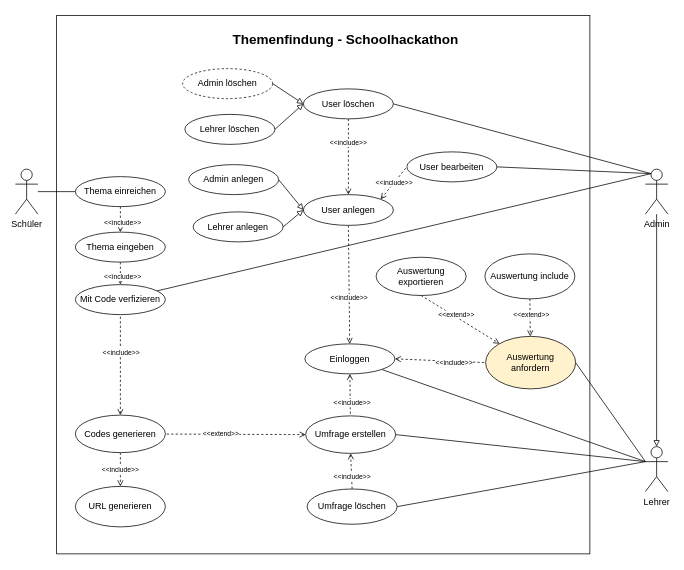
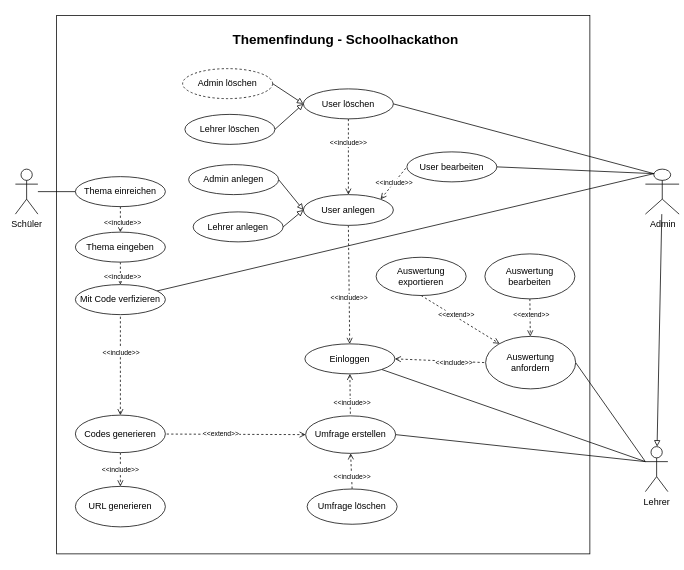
  <mxCell id="0" />
  <mxCell id="1" parent="0" />
  <mxCell id="2" value="" style="rounded=0;whiteSpace=wrap;html=1;" parent="1" vertex="1"><mxGeometry x="75" y="20" width="711" height="718" as="geometry" /></mxCell>
  <mxCell id="3" style="edgeStyle=none;rounded=0;orthogonalLoop=1;jettySize=auto;html=1;exitX=0.5;exitY=1;exitDx=0;exitDy=0;dashed=1;fontSize=9;startArrow=none;startFill=0;endArrow=open;endFill=0;" parent="1" source="5" target="31" edge="1"><mxGeometry relative="1" as="geometry" /></mxCell>
  <mxCell id="4" value="&amp;lt;&amp;lt;extend&amp;gt;&amp;gt;" style="edgeLabel;html=1;align=center;verticalAlign=middle;resizable=0;points=[];fontSize=9;" parent="3" vertex="1" connectable="0"><mxGeometry x="0.23" y="1" relative="1" as="geometry"><mxPoint y="-10" as="offset" /></mxGeometry></mxCell>
- <mxCell id="5" value="&lt;div&gt;Auswertung include&lt;/div&gt;" style="ellipse;whiteSpace=wrap;html=1;" parent="1" vertex="1"><mxGeometry x="646" y="338" width="120" height="60" as="geometry" /></mxCell>
+ <mxCell id="5" value="&lt;div&gt;Auswertung bearbeiten&lt;/div&gt;" style="ellipse;whiteSpace=wrap;html=1;" parent="1" vertex="1"><mxGeometry x="646" y="338" width="120" height="60" as="geometry" /></mxCell>
  <mxCell id="6" style="edgeStyle=none;rounded=0;orthogonalLoop=1;jettySize=auto;html=1;exitX=0;exitY=0.5;exitDx=0;exitDy=0;dashed=1;fontSize=9;startArrow=open;startFill=0;endArrow=none;endFill=0;" parent="1" source="10" target="30" edge="1"><mxGeometry relative="1" as="geometry" /></mxCell>
  <mxCell id="7" value="&amp;lt;&amp;lt;extend&amp;gt;&amp;gt;" style="edgeLabel;html=1;align=center;verticalAlign=middle;resizable=0;points=[];fontSize=9;" parent="6" vertex="1" connectable="0"><mxGeometry x="0.224" y="-1" relative="1" as="geometry"><mxPoint as="offset" /></mxGeometry></mxCell>
  <mxCell id="8" style="edgeStyle=none;rounded=0;orthogonalLoop=1;jettySize=auto;html=1;exitX=0.5;exitY=1;exitDx=0;exitDy=0;entryX=0.5;entryY=0;entryDx=0;entryDy=0;fontSize=9;startArrow=open;startFill=0;endArrow=none;endFill=0;dashed=1;" parent="1" source="10" target="35" edge="1"><mxGeometry relative="1" as="geometry" /></mxCell>
  <mxCell id="9" value="&amp;lt;&amp;lt;include&amp;gt;&amp;gt;" style="edgeLabel;html=1;align=center;verticalAlign=middle;resizable=0;points=[];fontSize=9;" parent="8" vertex="1" connectable="0"><mxGeometry x="0.284" relative="1" as="geometry"><mxPoint as="offset" /></mxGeometry></mxCell>
  <mxCell id="10" value="Umfrage erstellen" style="ellipse;whiteSpace=wrap;html=1;" parent="1" vertex="1"><mxGeometry x="407" y="554" width="120" height="50" as="geometry" /></mxCell>
  <mxCell id="11" value="Schüler" style="shape=umlActor;verticalLabelPosition=bottom;verticalAlign=top;html=1;outlineConnect=0;" parent="1" vertex="1"><mxGeometry x="20" y="225" width="30" height="60" as="geometry" /></mxCell>
  <mxCell id="12" style="rounded=0;orthogonalLoop=1;jettySize=auto;html=1;exitX=0;exitY=0.333;exitDx=0;exitDy=0;exitPerimeter=0;entryX=1;entryY=1;entryDx=0;entryDy=0;fontSize=9;endArrow=none;endFill=0;" parent="1" source="16" target="26" edge="1"><mxGeometry relative="1" as="geometry" /></mxCell>
  <mxCell id="13" style="edgeStyle=none;rounded=0;orthogonalLoop=1;jettySize=auto;html=1;exitX=0;exitY=0.333;exitDx=0;exitDy=0;exitPerimeter=0;entryX=1;entryY=0.5;entryDx=0;entryDy=0;fontSize=9;startArrow=none;startFill=0;endArrow=none;endFill=0;" parent="1" source="16" target="10" edge="1"><mxGeometry relative="1" as="geometry" /></mxCell>
  <mxCell id="14" style="edgeStyle=none;rounded=0;orthogonalLoop=1;jettySize=auto;html=1;exitX=0;exitY=0.333;exitDx=0;exitDy=0;exitPerimeter=0;entryX=1;entryY=0.5;entryDx=0;entryDy=0;fontSize=9;startArrow=none;startFill=0;endArrow=none;endFill=0;" parent="1" source="16" target="31" edge="1"><mxGeometry relative="1" as="geometry" /></mxCell>
- <mxCell id="15" style="edgeStyle=none;rounded=0;orthogonalLoop=1;jettySize=auto;html=1;exitX=0;exitY=0.333;exitDx=0;exitDy=0;exitPerimeter=0;entryX=1;entryY=0.5;entryDx=0;entryDy=0;fontSize=9;startArrow=none;startFill=0;endArrow=none;endFill=0;" parent="1" source="16" target="35" edge="1"><mxGeometry relative="1" as="geometry" /></mxCell>
  <mxCell id="16" value="Lehrer" style="shape=umlActor;verticalLabelPosition=bottom;verticalAlign=top;html=1;outlineConnect=0;" parent="1" vertex="1"><mxGeometry x="860" y="595" width="30" height="60" as="geometry" /></mxCell>
  <mxCell id="17" style="edgeStyle=none;rounded=0;orthogonalLoop=1;jettySize=auto;html=1;fontSize=9;startArrow=none;startFill=0;endArrow=block;endFill=0;" parent="1" source="21" target="16" edge="1"><mxGeometry relative="1" as="geometry" /></mxCell>
  <mxCell id="18" style="edgeStyle=none;rounded=0;orthogonalLoop=1;jettySize=auto;html=1;exitX=0.25;exitY=0.1;exitDx=0;exitDy=0;exitPerimeter=0;fontSize=9;startArrow=none;startFill=0;endArrow=none;endFill=0;" parent="1" source="21" target="44" edge="1"><mxGeometry relative="1" as="geometry" /></mxCell>
  <mxCell id="19" style="edgeStyle=none;rounded=0;orthogonalLoop=1;jettySize=auto;html=1;exitX=0.25;exitY=0.1;exitDx=0;exitDy=0;exitPerimeter=0;entryX=1;entryY=0.5;entryDx=0;entryDy=0;fontSize=9;startArrow=none;startFill=0;endArrow=none;endFill=0;" parent="1" source="21" target="43" edge="1"><mxGeometry relative="1" as="geometry" /></mxCell>
  <mxCell id="20" style="edgeStyle=none;rounded=0;orthogonalLoop=1;jettySize=auto;html=1;exitX=0.25;exitY=0.1;exitDx=0;exitDy=0;exitPerimeter=0;entryX=1;entryY=0.5;entryDx=0;entryDy=0;fontSize=9;startArrow=none;startFill=0;endArrow=none;endFill=0;" parent="1" source="21" target="60" edge="1"><mxGeometry relative="1" as="geometry" /></mxCell>
- <mxCell id="21" value="Admin" style="shape=umlActor;verticalLabelPosition=bottom;verticalAlign=top;html=1;outlineConnect=0;" parent="1" vertex="1"><mxGeometry x="860" y="225" width="30" height="60" as="geometry" /></mxCell>
+ <mxCell id="21" value="Admin" style="shape=umlActor;verticalLabelPosition=bottom;verticalAlign=top;html=1;outlineConnect=0;" parent="1" vertex="1"><mxGeometry x="860" y="225" width="45" height="60" as="geometry" /></mxCell>
  <mxCell id="22" style="edgeStyle=none;rounded=0;orthogonalLoop=1;jettySize=auto;html=1;exitX=0.5;exitY=1;exitDx=0;exitDy=0;fontSize=9;endArrow=none;endFill=0;dashed=1;startArrow=open;startFill=0;" parent="1" source="26" target="10" edge="1"><mxGeometry relative="1" as="geometry" /></mxCell>
  <mxCell id="23" value="&amp;lt;&amp;lt;include&amp;gt;&amp;gt;" style="edgeLabel;html=1;align=center;verticalAlign=middle;resizable=0;points=[];fontSize=9;" parent="22" vertex="1" connectable="0"><mxGeometry x="0.38" y="2" relative="1" as="geometry"><mxPoint as="offset" /></mxGeometry></mxCell>
  <mxCell id="24" style="edgeStyle=none;rounded=0;orthogonalLoop=1;jettySize=auto;html=1;exitX=1;exitY=0.5;exitDx=0;exitDy=0;entryX=0;entryY=0.5;entryDx=0;entryDy=0;fontSize=9;startArrow=open;startFill=0;endArrow=none;endFill=0;dashed=1;" parent="1" source="26" target="31" edge="1"><mxGeometry relative="1" as="geometry" /></mxCell>
  <mxCell id="25" value="&amp;lt;&amp;lt;include&amp;gt;&amp;gt;" style="edgeLabel;html=1;align=center;verticalAlign=middle;resizable=0;points=[];fontSize=9;" parent="24" vertex="1" connectable="0"><mxGeometry x="0.287" y="-1" relative="1" as="geometry"><mxPoint x="1" as="offset" /></mxGeometry></mxCell>
  <mxCell id="26" value="Einloggen" style="ellipse;whiteSpace=wrap;html=1;" parent="1" vertex="1"><mxGeometry x="406" y="458" width="120" height="40" as="geometry" /></mxCell>
  <mxCell id="27" style="edgeStyle=none;rounded=0;orthogonalLoop=1;jettySize=auto;html=1;entryX=0.5;entryY=1;entryDx=0;entryDy=0;fontSize=9;startArrow=open;startFill=0;endArrow=none;endFill=0;dashed=1;" parent="1" source="30" target="44" edge="1"><mxGeometry relative="1" as="geometry" /></mxCell>
  <mxCell id="28" value="&lt;font style=&quot;font-size: 9px&quot;&gt;&amp;lt;&amp;lt;include&amp;gt;&amp;gt;&lt;/font&gt;" style="edgeLabel;html=1;align=center;verticalAlign=middle;resizable=0;points=[];" parent="27" vertex="1" connectable="0"><mxGeometry x="0.263" relative="1" as="geometry"><mxPoint as="offset" /></mxGeometry></mxCell>
  <mxCell id="29" value="&amp;lt;&amp;lt;include&amp;gt;&amp;gt;" style="edgeStyle=none;rounded=0;orthogonalLoop=1;jettySize=auto;html=1;exitX=0.5;exitY=1;exitDx=0;exitDy=0;fontSize=9;startArrow=none;startFill=0;endArrow=open;endFill=0;dashed=1;" parent="1" source="30" target="61" edge="1"><mxGeometry relative="1" as="geometry" /></mxCell>
  <mxCell id="30" value="Codes generieren" style="ellipse;whiteSpace=wrap;html=1;" parent="1" vertex="1"><mxGeometry x="100" y="553" width="120" height="50" as="geometry" /></mxCell>
- <mxCell id="31" value="Auswertung anfordern" style="ellipse;whiteSpace=wrap;html=1;fillColor=#fff2cc;" parent="1" vertex="1"><mxGeometry x="647" y="448" width="120" height="70" as="geometry" /></mxCell>
+ <mxCell id="31" value="Auswertung anfordern" style="ellipse;whiteSpace=wrap;html=1;" parent="1" vertex="1"><mxGeometry x="647" y="448" width="120" height="70" as="geometry" /></mxCell>
  <mxCell id="32" style="edgeStyle=none;rounded=0;orthogonalLoop=1;jettySize=auto;html=1;exitX=0.5;exitY=1;exitDx=0;exitDy=0;dashed=1;fontSize=9;startArrow=none;startFill=0;endArrow=open;endFill=0;" parent="1" source="34" target="31" edge="1"><mxGeometry relative="1" as="geometry" /></mxCell>
  <mxCell id="33" value="&amp;lt;&amp;lt;extend&amp;gt;&amp;gt;" style="edgeLabel;html=1;align=center;verticalAlign=middle;resizable=0;points=[];fontSize=9;" parent="32" vertex="1" connectable="0"><mxGeometry x="-0.412" relative="1" as="geometry"><mxPoint x="16" y="6" as="offset" /></mxGeometry></mxCell>
  <mxCell id="34" value="&lt;div&gt;Auswertung exportieren&lt;/div&gt;" style="ellipse;whiteSpace=wrap;html=1;" parent="1" vertex="1"><mxGeometry x="501" y="342.5" width="120" height="51" as="geometry" /></mxCell>
  <mxCell id="35" value="Umfrage löschen" style="ellipse;whiteSpace=wrap;html=1;" parent="1" vertex="1"><mxGeometry x="409" y="651.5" width="120" height="47" as="geometry" /></mxCell>
  <mxCell id="36" style="edgeStyle=none;rounded=0;orthogonalLoop=1;jettySize=auto;html=1;fontSize=9;startArrow=none;startFill=0;endArrow=open;endFill=0;dashed=1;exitX=0.5;exitY=1;exitDx=0;exitDy=0;" parent="1" source="40" edge="1" target="26"><mxGeometry relative="1" as="geometry"><mxPoint x="500" y="345" as="targetPoint" /></mxGeometry></mxCell>
  <mxCell id="37" value="&amp;lt;&amp;lt;include&amp;gt;&amp;gt;" style="edgeLabel;html=1;align=center;verticalAlign=middle;resizable=0;points=[];fontSize=9;" parent="36" vertex="1" connectable="0"><mxGeometry x="0.21" y="-1" relative="1" as="geometry"><mxPoint as="offset" /></mxGeometry></mxCell>
  <mxCell id="38" value="" style="edgeStyle=none;rounded=0;orthogonalLoop=1;jettySize=auto;html=1;fontSize=18;startArrow=block;startFill=0;endArrow=none;endFill=0;entryX=1;entryY=0.5;entryDx=0;entryDy=0;exitX=0;exitY=0.5;exitDx=0;exitDy=0;" parent="1" target="53" edge="1" source="40"><mxGeometry relative="1" as="geometry"><mxPoint x="371.588" y="245.339" as="sourcePoint" /><mxPoint x="440" y="144" as="targetPoint" /></mxGeometry></mxCell>
  <mxCell id="39" value="&amp;lt;&amp;lt;include&amp;gt;&amp;gt;" style="edgeStyle=none;rounded=0;orthogonalLoop=1;jettySize=auto;html=1;exitX=1;exitY=0;exitDx=0;exitDy=0;entryX=0;entryY=0.5;entryDx=0;entryDy=0;fontSize=9;startArrow=open;startFill=0;endArrow=none;endFill=0;dashed=1;" parent="1" source="40" target="60" edge="1"><mxGeometry relative="1" as="geometry" /></mxCell>
  <mxCell id="40" value="User anlegen" style="ellipse;whiteSpace=wrap;html=1;" parent="1" vertex="1"><mxGeometry x="404" y="259" width="120" height="41" as="geometry" /></mxCell>
  <mxCell id="41" style="edgeStyle=none;rounded=0;orthogonalLoop=1;jettySize=auto;html=1;exitX=0.5;exitY=1;exitDx=0;exitDy=0;entryX=0.5;entryY=0;entryDx=0;entryDy=0;dashed=1;fontSize=9;startArrow=none;startFill=0;endArrow=open;endFill=0;" parent="1" source="43" target="40" edge="1"><mxGeometry relative="1" as="geometry" /></mxCell>
  <mxCell id="42" value="&lt;div&gt;&amp;lt;&amp;lt;include&amp;gt;&amp;gt;&lt;/div&gt;" style="edgeLabel;html=1;align=center;verticalAlign=middle;resizable=0;points=[];fontSize=9;" parent="41" vertex="1" connectable="0"><mxGeometry x="-0.393" y="-1" relative="1" as="geometry"><mxPoint as="offset" /></mxGeometry></mxCell>
  <mxCell id="43" value="User löschen" style="ellipse;whiteSpace=wrap;html=1;" parent="1" vertex="1"><mxGeometry x="404" y="118" width="120" height="40" as="geometry" /></mxCell>
  <mxCell id="44" value="Mit Code verfizieren" style="ellipse;whiteSpace=wrap;html=1;" parent="1" vertex="1"><mxGeometry x="100" y="379" width="120" height="40" as="geometry" /></mxCell>
  <mxCell id="45" style="edgeStyle=none;rounded=0;orthogonalLoop=1;jettySize=auto;html=1;exitX=0.5;exitY=1;exitDx=0;exitDy=0;fontSize=9;startArrow=none;startFill=0;endArrow=open;endFill=0;dashed=1;" parent="1" source="47" target="44" edge="1"><mxGeometry relative="1" as="geometry"><mxPoint x="280" y="329" as="targetPoint" /></mxGeometry></mxCell>
  <mxCell id="46" value="&lt;div&gt;&amp;lt;&amp;lt;include&amp;gt;&amp;gt;&lt;/div&gt;" style="edgeLabel;html=1;align=center;verticalAlign=middle;resizable=0;points=[];fontSize=9;" parent="45" vertex="1" connectable="0"><mxGeometry x="0.243" y="2" relative="1" as="geometry"><mxPoint as="offset" /></mxGeometry></mxCell>
  <mxCell id="47" value="Thema eingeben" style="ellipse;whiteSpace=wrap;html=1;" parent="1" vertex="1"><mxGeometry x="100" y="309" width="120" height="40" as="geometry" /></mxCell>
  <mxCell id="48" style="edgeStyle=none;rounded=0;orthogonalLoop=1;jettySize=auto;html=1;exitX=0;exitY=0.5;exitDx=0;exitDy=0;fontSize=9;startArrow=none;startFill=0;endArrow=none;endFill=0;" parent="1" source="49" target="11" edge="1"><mxGeometry relative="1" as="geometry" /></mxCell>
  <mxCell id="49" value="Thema einreichen" style="ellipse;whiteSpace=wrap;html=1;" parent="1" vertex="1"><mxGeometry x="100" y="235" width="120" height="40" as="geometry" /></mxCell>
  <mxCell id="50" style="edgeStyle=none;rounded=0;orthogonalLoop=1;jettySize=auto;html=1;exitX=0.5;exitY=1;exitDx=0;exitDy=0;fontSize=9;startArrow=none;startFill=0;endArrow=open;endFill=0;dashed=1;entryX=0.5;entryY=0;entryDx=0;entryDy=0;" parent="1" source="49" target="47" edge="1"><mxGeometry relative="1" as="geometry"><mxPoint x="255.144" y="193.282" as="sourcePoint" /><mxPoint x="181" y="321" as="targetPoint" /></mxGeometry></mxCell>
  <mxCell id="51" value="&amp;lt;&amp;lt;include&amp;gt;&amp;gt;" style="edgeLabel;html=1;align=center;verticalAlign=middle;resizable=0;points=[];fontSize=9;" parent="50" vertex="1" connectable="0"><mxGeometry x="0.243" y="2" relative="1" as="geometry"><mxPoint as="offset" /></mxGeometry></mxCell>
  <mxCell id="52" value="&lt;font style=&quot;font-size: 18px&quot;&gt;Themenfindung - Schoolhackathon&lt;br&gt;&lt;/font&gt;" style="text;strokeColor=none;fillColor=none;html=1;fontSize=24;fontStyle=1;verticalAlign=middle;align=center;" parent="1" vertex="1"><mxGeometry x="410" y="31" width="100" height="40" as="geometry" /></mxCell>
  <mxCell id="53" value="Admin anlegen" style="ellipse;whiteSpace=wrap;html=1;" parent="1" vertex="1"><mxGeometry x="251" y="219" width="120" height="40" as="geometry" /></mxCell>
  <mxCell id="54" value="" style="edgeStyle=none;rounded=0;orthogonalLoop=1;jettySize=auto;html=1;fontSize=18;startArrow=block;startFill=0;endArrow=none;endFill=0;entryX=1;entryY=0.5;entryDx=0;entryDy=0;exitX=0;exitY=0.5;exitDx=0;exitDy=0;" parent="1" target="55" edge="1" source="40"><mxGeometry relative="1" as="geometry"><mxPoint x="334.117" y="244.713" as="sourcePoint" /><mxPoint x="310" y="140.14" as="targetPoint" /></mxGeometry></mxCell>
  <mxCell id="55" value="Lehrer anlegen" style="ellipse;whiteSpace=wrap;html=1;" parent="1" vertex="1"><mxGeometry x="257" y="282" width="120" height="40" as="geometry" /></mxCell>
  <mxCell id="56" value="" style="edgeStyle=none;rounded=0;orthogonalLoop=1;jettySize=auto;html=1;fontSize=18;startArrow=block;startFill=0;endArrow=none;endFill=0;entryX=1;entryY=0.5;entryDx=0;entryDy=0;exitX=0;exitY=0.5;exitDx=0;exitDy=0;" parent="1" target="57" edge="1" source="43"><mxGeometry relative="1" as="geometry"><mxPoint x="541.588" y="193.999" as="sourcePoint" /><mxPoint x="610" y="92.66" as="targetPoint" /></mxGeometry></mxCell>
  <mxCell id="57" value="Admin löschen" style="ellipse;whiteSpace=wrap;html=1;dashed=1;" parent="1" vertex="1"><mxGeometry x="243" y="91" width="120" height="40" as="geometry" /></mxCell>
  <mxCell id="58" value="" style="edgeStyle=none;rounded=0;orthogonalLoop=1;jettySize=auto;html=1;fontSize=18;startArrow=block;startFill=0;endArrow=none;endFill=0;entryX=1;entryY=0.5;entryDx=0;entryDy=0;exitX=0;exitY=0.5;exitDx=0;exitDy=0;" parent="1" source="43" target="59" edge="1"><mxGeometry relative="1" as="geometry"><mxPoint x="510" y="204" as="sourcePoint" /><mxPoint x="480" y="88.8" as="targetPoint" /></mxGeometry></mxCell>
  <mxCell id="59" value="Lehrer löschen" style="ellipse;whiteSpace=wrap;html=1;" parent="1" vertex="1"><mxGeometry x="246" y="152" width="120" height="40" as="geometry" /></mxCell>
  <mxCell id="60" value="User bearbeiten" style="ellipse;whiteSpace=wrap;html=1;" parent="1" vertex="1"><mxGeometry x="542" y="202" width="120" height="40" as="geometry" /></mxCell>
  <mxCell id="61" value="URL generieren" style="ellipse;whiteSpace=wrap;html=1;" parent="1" vertex="1"><mxGeometry x="100" y="648" width="120" height="54" as="geometry" /></mxCell>
